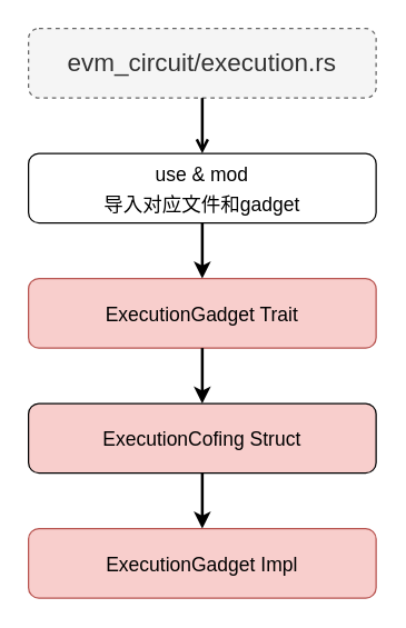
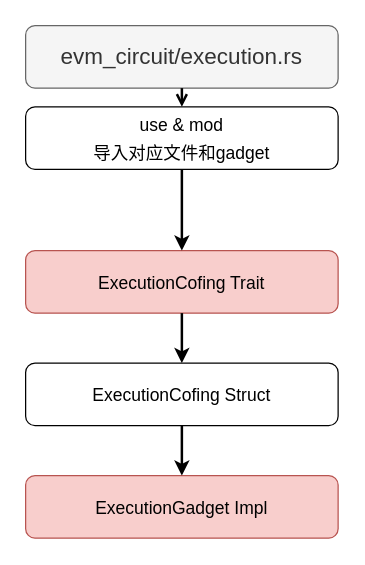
  <mxCell id="0" />
  <mxCell id="1" parent="0" />
- <mxCell id="2" value="&lt;font style=&quot;font-size: 18px;&quot;&gt;evm_circuit/execution.rs&lt;/font&gt;" style="rounded=1;whiteSpace=wrap;html=1;fillColor=#f5f5f5;fontColor=#333333;strokeColor=#666666;dashed=1;" vertex="1" parent="1"><mxGeometry x="20" y="20" width="250" height="50" as="geometry" /></mxCell>
- <mxCell id="3" value="&lt;font style=&quot;font-size: 14px;&quot;&gt;use &amp;amp; mod&lt;br&gt;导入对应文件和gadget&lt;/font&gt;" style="rounded=1;whiteSpace=wrap;html=1;fontSize=18;" vertex="1" parent="1"><mxGeometry x="20" y="110" width="250" height="50" as="geometry" /></mxCell>
- <mxCell id="4" value="&lt;span style=&quot;font-size: 14px;&quot;&gt;ExecutionGadget Trait&lt;/span&gt;" style="rounded=1;whiteSpace=wrap;html=1;fontSize=18;fillColor=#f8cecc;strokeColor=#b85450;" vertex="1" parent="1"><mxGeometry x="20" y="200" width="250" height="50" as="geometry" /></mxCell>
- <mxCell id="5" value="&lt;span style=&quot;font-size: 14px;&quot;&gt;ExecutionCofing Struct&lt;/span&gt;" style="rounded=1;whiteSpace=wrap;html=1;fontSize=18;fillColor=#f8cecc;" vertex="1" parent="1"><mxGeometry x="20" y="290" width="250" height="50" as="geometry" /></mxCell>
+ <mxCell id="2" value="&lt;font style=&quot;font-size: 18px;&quot;&gt;evm_circuit/execution.rs&lt;/font&gt;" style="rounded=1;whiteSpace=wrap;html=1;fillColor=#f5f5f5;fontColor=#333333;strokeColor=#666666;" vertex="1" parent="1"><mxGeometry x="20" y="20" width="250" height="50" as="geometry" /></mxCell>
+ <mxCell id="3" value="&lt;font style=&quot;font-size: 14px;&quot;&gt;use &amp;amp; mod&lt;br&gt;导入对应文件和gadget&lt;/font&gt;" style="rounded=1;whiteSpace=wrap;html=1;fontSize=18;" vertex="1" parent="1"><mxGeometry x="20" y="85" width="250" height="50" as="geometry" /></mxCell>
+ <mxCell id="4" value="&lt;span style=&quot;font-size: 14px;&quot;&gt;ExecutionCofing Trait&lt;/span&gt;" style="rounded=1;whiteSpace=wrap;html=1;fontSize=18;fillColor=#f8cecc;strokeColor=#b85450;" vertex="1" parent="1"><mxGeometry x="20" y="200" width="250" height="50" as="geometry" /></mxCell>
+ <mxCell id="5" value="&lt;span style=&quot;font-size: 14px;&quot;&gt;ExecutionCofing Struct&lt;/span&gt;" style="rounded=1;whiteSpace=wrap;html=1;fontSize=18;" vertex="1" parent="1"><mxGeometry x="20" y="290" width="250" height="50" as="geometry" /></mxCell>
  <mxCell id="6" value="&lt;span style=&quot;font-size: 14px;&quot;&gt;ExecutionGadget Impl&lt;/span&gt;" style="rounded=1;whiteSpace=wrap;html=1;fontSize=18;fillColor=#f8cecc;strokeColor=#b85450;" vertex="1" parent="1"><mxGeometry x="20" y="380" width="250" height="50" as="geometry" /></mxCell>
  <mxCell id="7" value="" style="endArrow=open;html=1;rounded=0;fontSize=14;strokeWidth=2;exitX=0.5;exitY=1;exitDx=0;exitDy=0;entryX=0.5;entryY=0;entryDx=0;entryDy=0;" edge="1" parent="1" source="2" target="3"><mxGeometry width="50" height="50" relative="1" as="geometry"><mxPoint x="130" y="260" as="sourcePoint" /><mxPoint x="180" y="210" as="targetPoint" /></mxGeometry></mxCell>
  <mxCell id="8" value="" style="endArrow=classic;html=1;rounded=0;fontSize=14;strokeWidth=2;exitX=0.5;exitY=1;exitDx=0;exitDy=0;entryX=0.5;entryY=0;entryDx=0;entryDy=0;" edge="1" parent="1" source="3" target="4"><mxGeometry width="50" height="50" relative="1" as="geometry"><mxPoint x="155" y="80" as="sourcePoint" /><mxPoint x="155" y="120" as="targetPoint" /></mxGeometry></mxCell>
  <mxCell id="9" value="" style="endArrow=classic;html=1;rounded=0;fontSize=14;strokeWidth=2;exitX=0.5;exitY=1;exitDx=0;exitDy=0;entryX=0.5;entryY=0;entryDx=0;entryDy=0;" edge="1" parent="1" source="4" target="5"><mxGeometry width="50" height="50" relative="1" as="geometry"><mxPoint x="155" y="170" as="sourcePoint" /><mxPoint x="155" y="210" as="targetPoint" /></mxGeometry></mxCell>
  <mxCell id="10" value="" style="endArrow=classic;html=1;rounded=0;fontSize=14;strokeWidth=2;exitX=0.5;exitY=1;exitDx=0;exitDy=0;entryX=0.5;entryY=0;entryDx=0;entryDy=0;" edge="1" parent="1" source="5" target="6"><mxGeometry width="50" height="50" relative="1" as="geometry"><mxPoint x="155" y="260" as="sourcePoint" /><mxPoint x="155" y="300" as="targetPoint" /></mxGeometry></mxCell>
